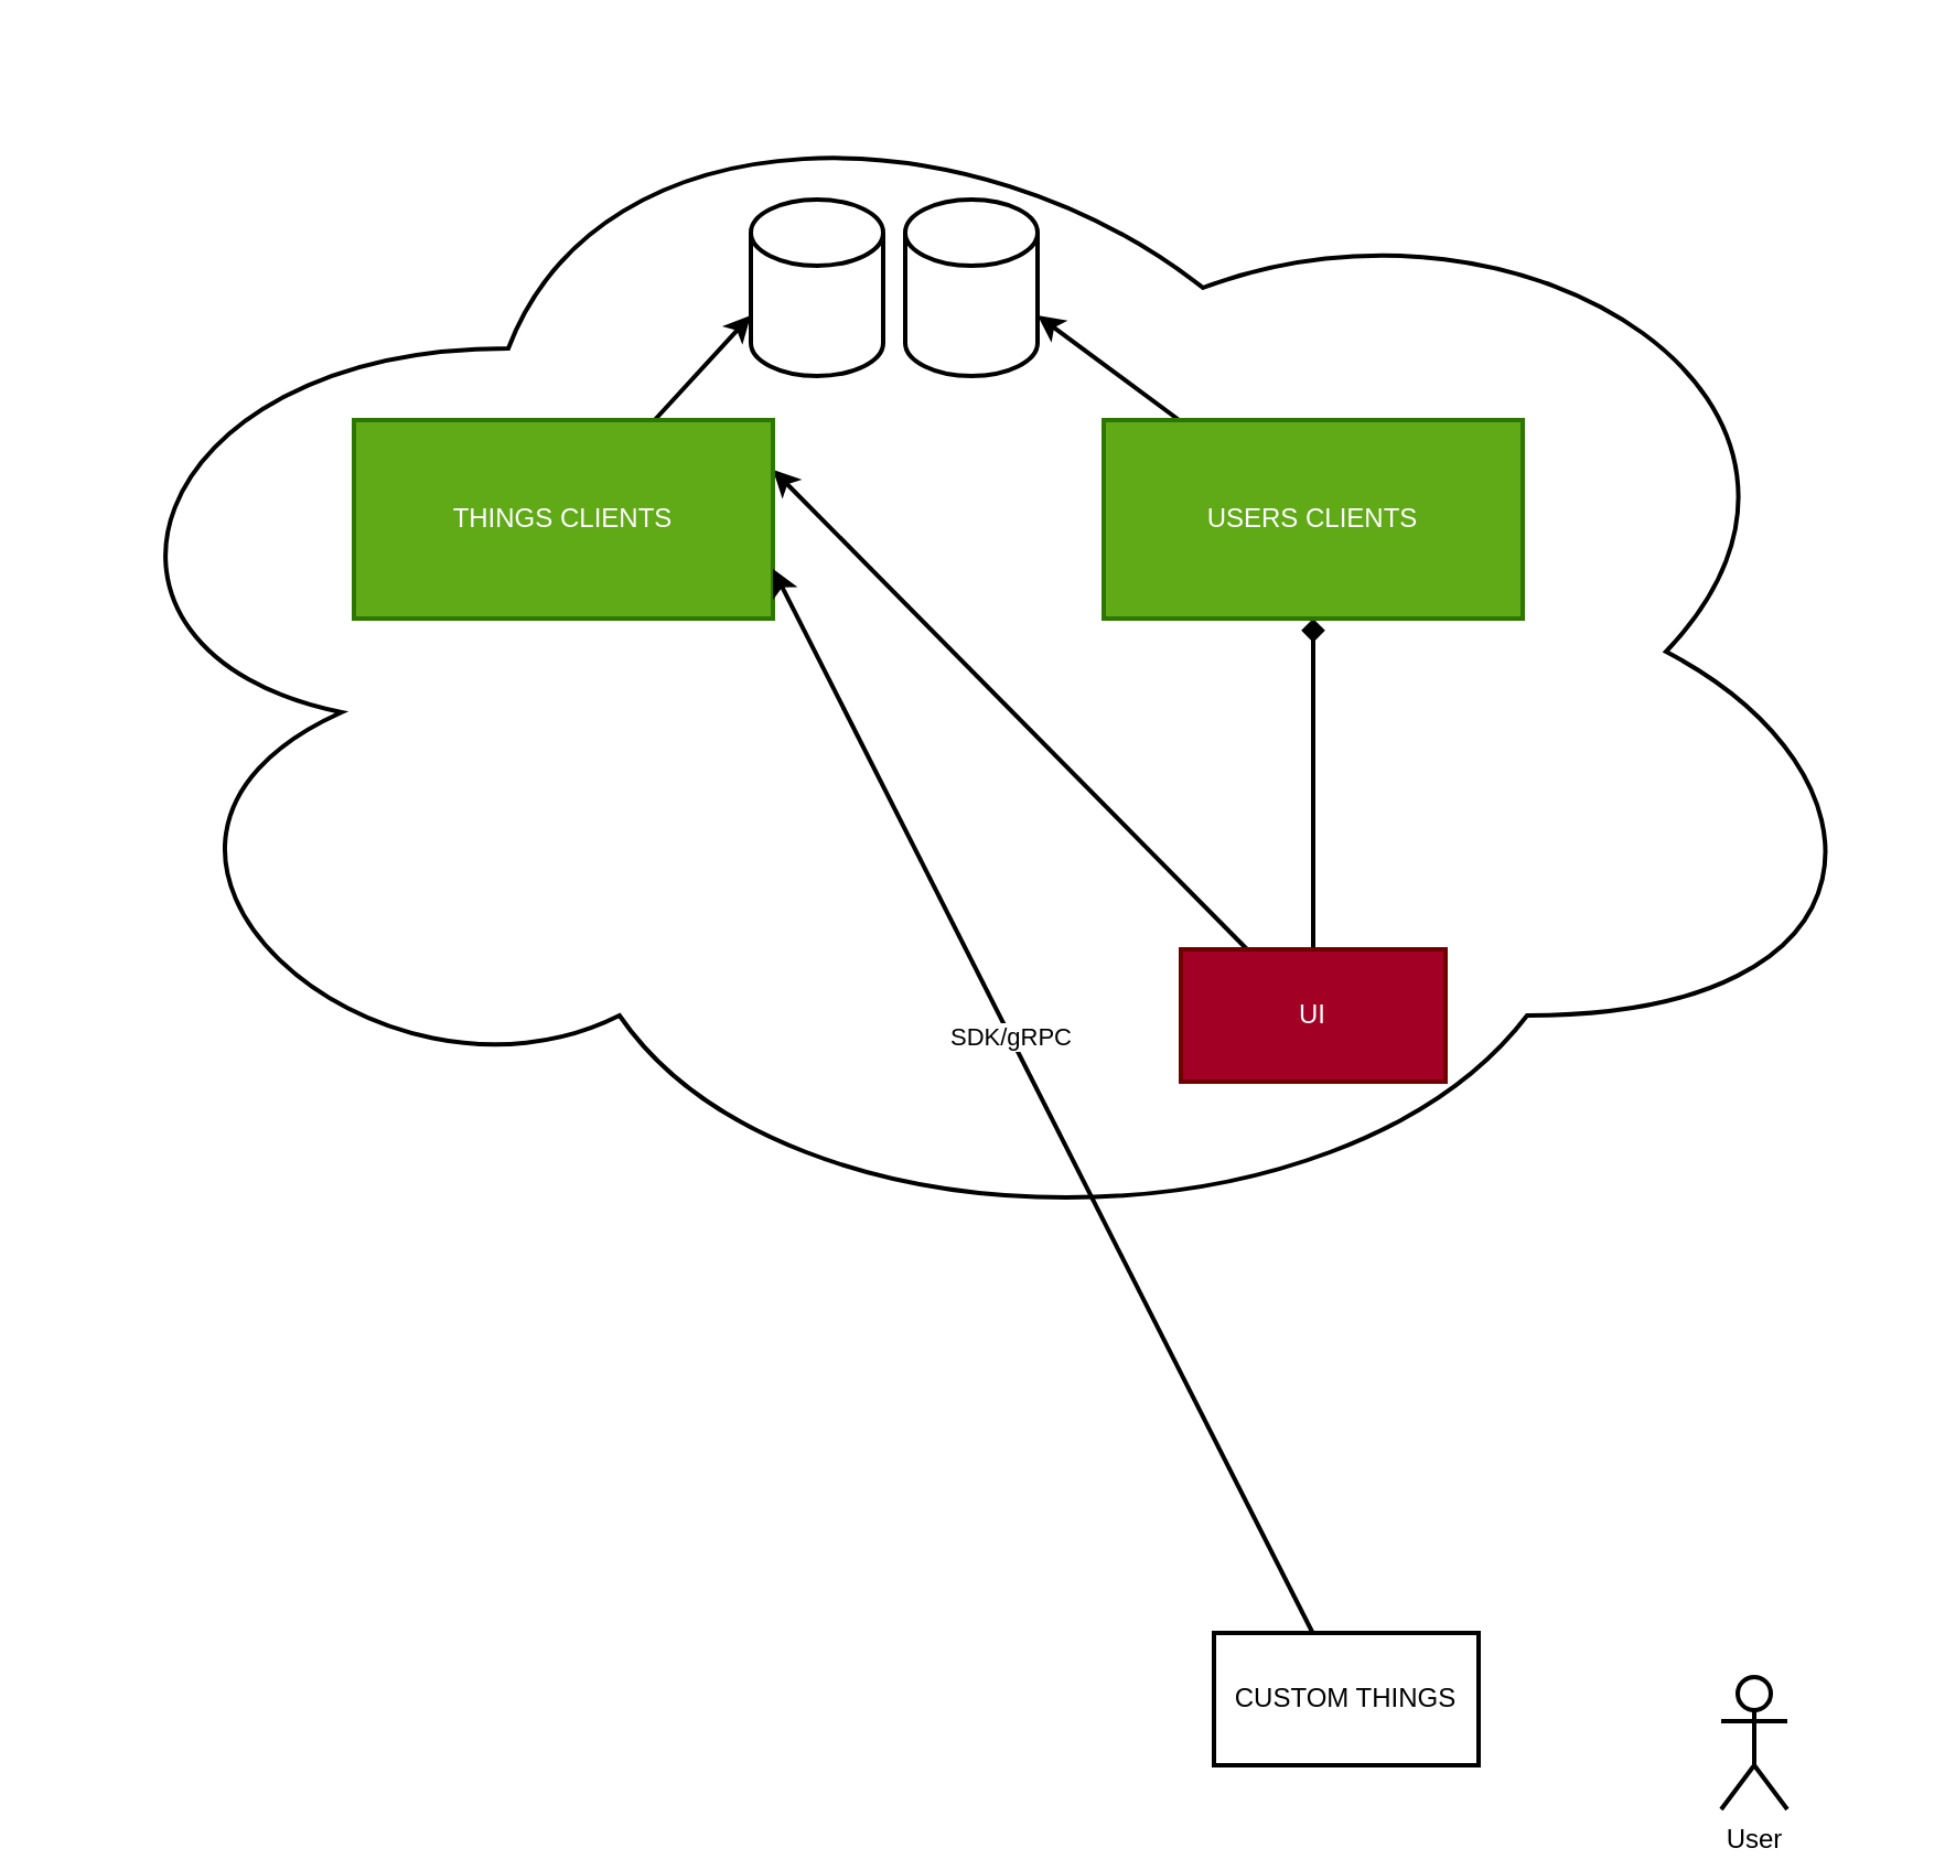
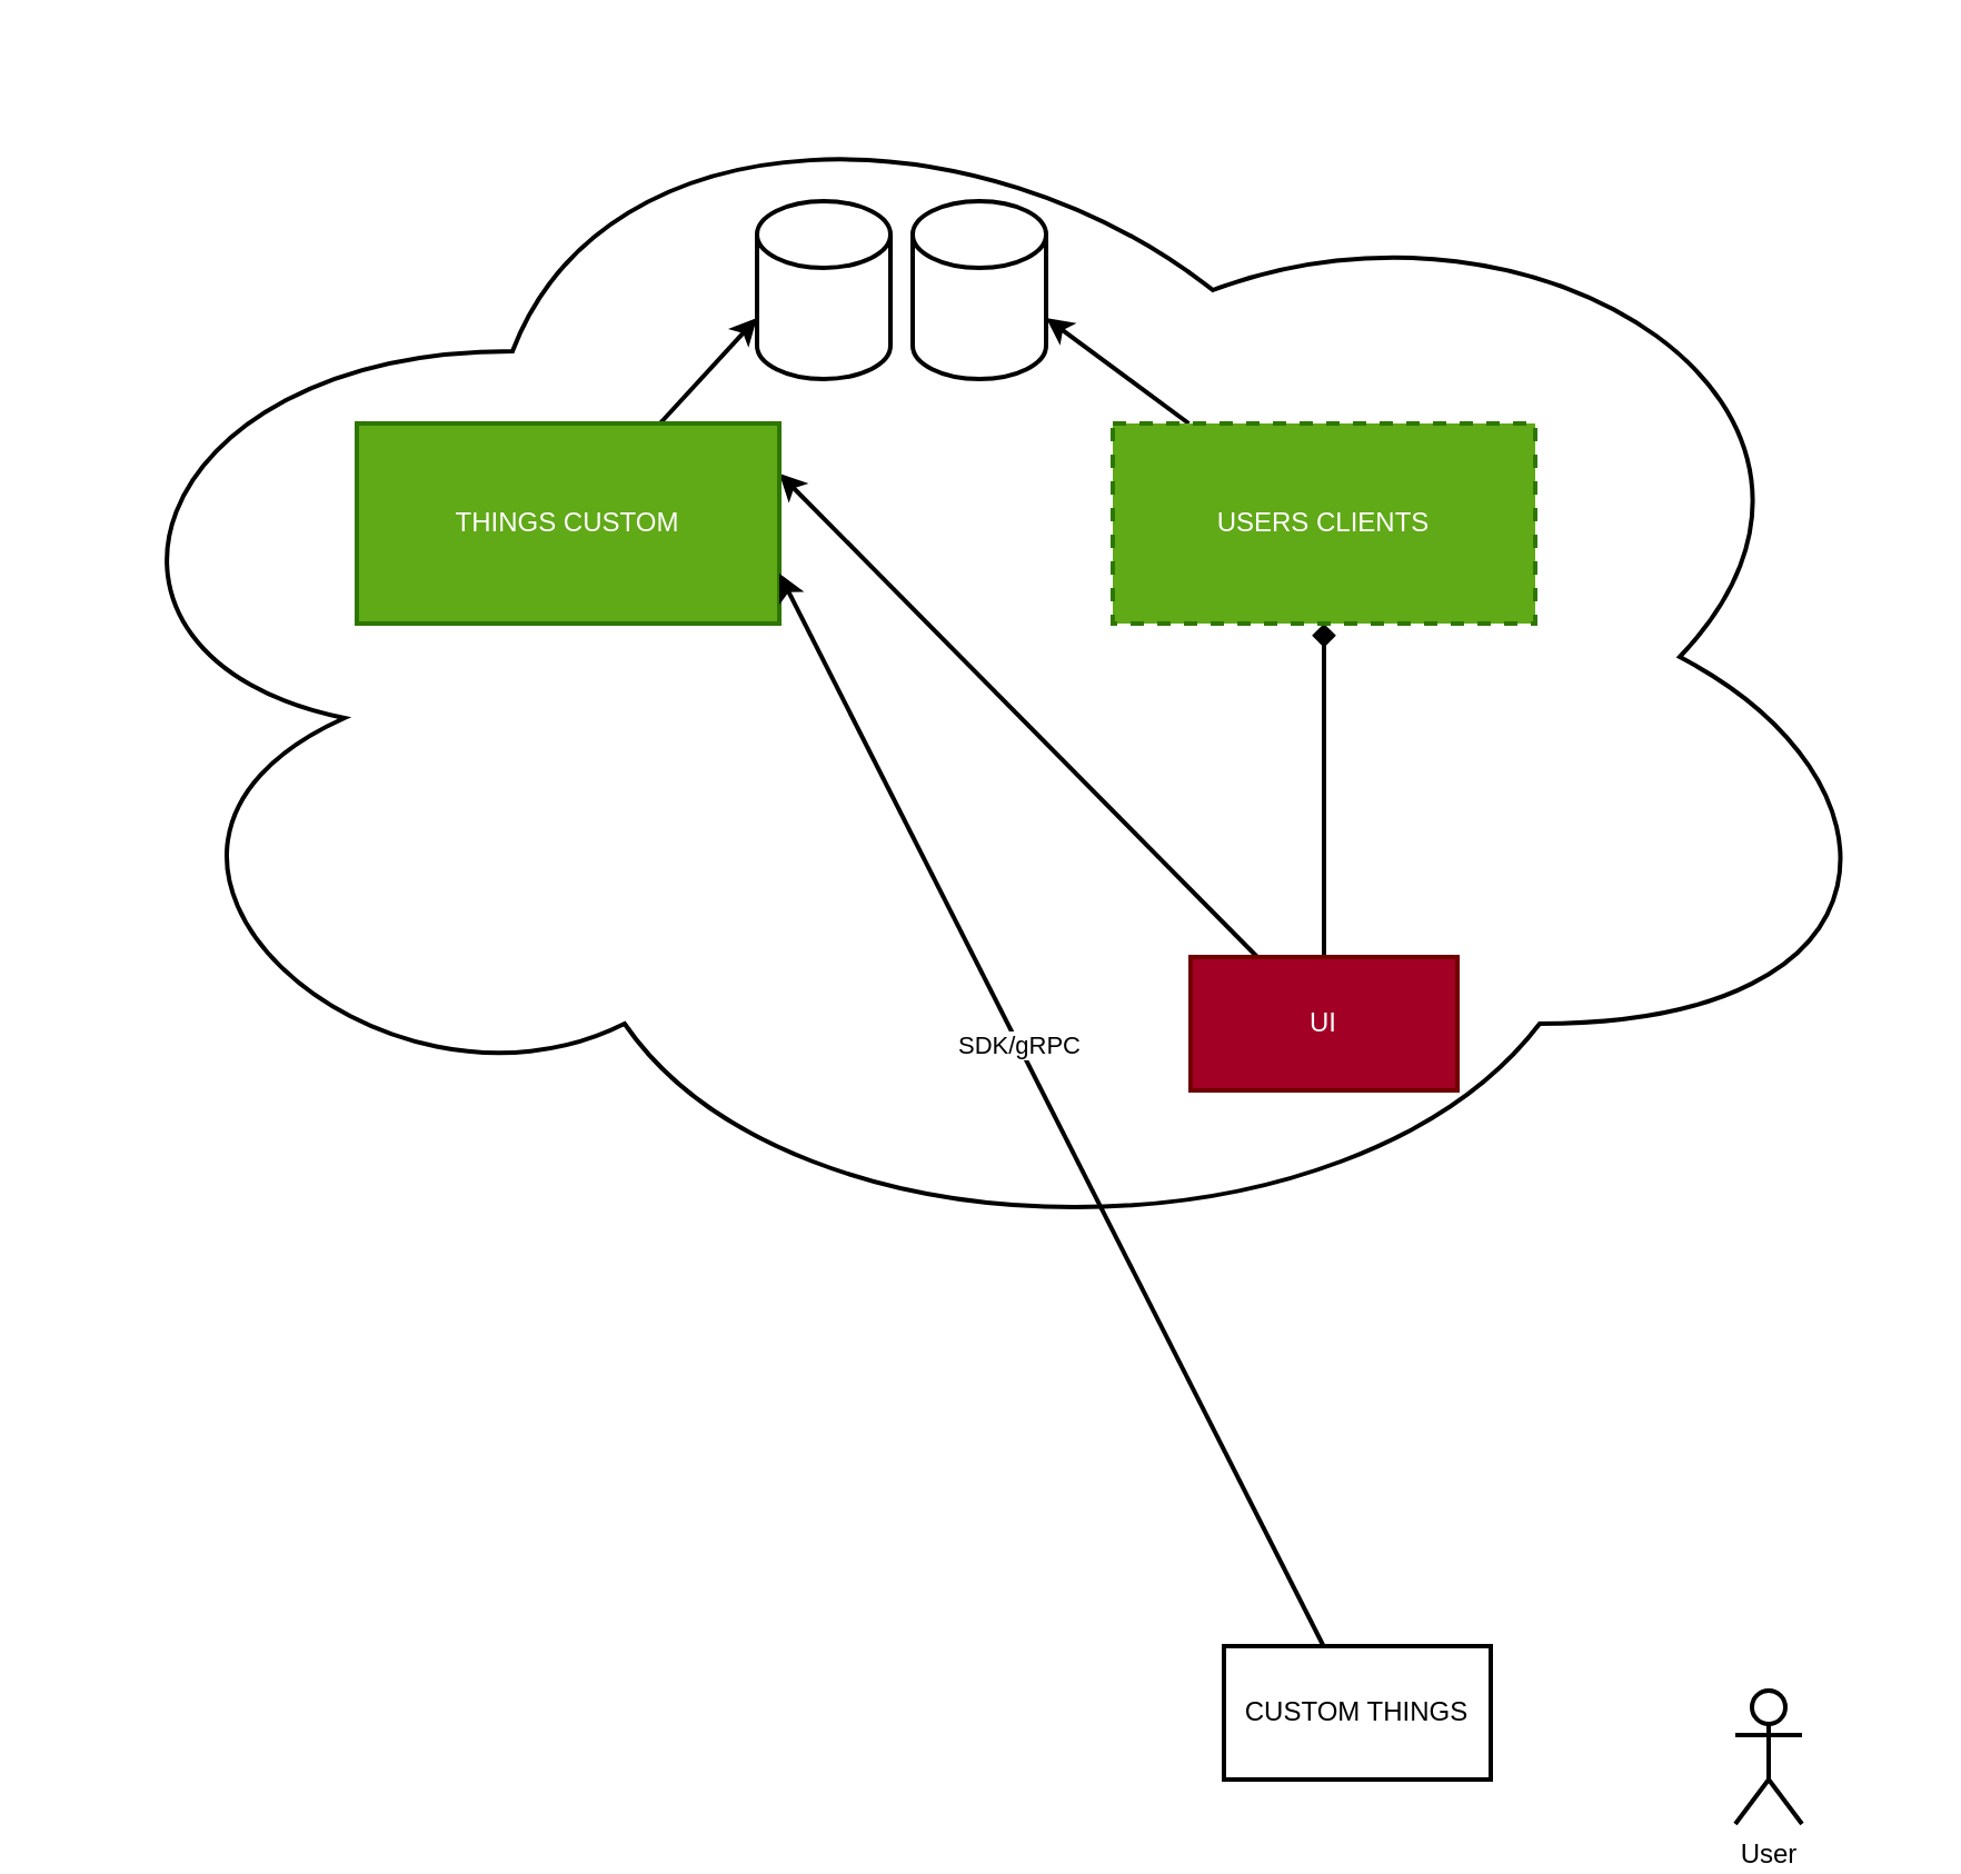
  <mxCell id="0" />
  <mxCell id="1" parent="0" />
  <mxCell id="2" value="" style="ellipse;shape=cloud;whiteSpace=wrap;html=1;fillColor=#FFFFFF;strokeWidth=2;" parent="1" vertex="1"><mxGeometry x="20" y="20" width="840" height="550" as="geometry" /></mxCell>
  <mxCell id="3" style="edgeStyle=none;html=1;entryX=0.5;entryY=1;entryDx=0;entryDy=0;strokeWidth=2;endArrow=diamond;" parent="1" source="15" target="9" edge="1"><mxGeometry relative="1" as="geometry" /></mxCell>
  <mxCell id="4" style="edgeStyle=none;html=1;exitX=0.25;exitY=0;exitDx=0;exitDy=0;entryX=1;entryY=0.25;entryDx=0;entryDy=0;strokeWidth=2;" parent="1" source="15" target="7" edge="1"><mxGeometry relative="1" as="geometry" /></mxCell>
  <mxCell id="5" value="User" style="shape=umlActor;verticalLabelPosition=bottom;verticalAlign=top;html=1;outlineConnect=0;strokeWidth=2;" parent="1" vertex="1"><mxGeometry x="780" y="760" width="30" height="60" as="geometry" /></mxCell>
  <mxCell id="6" style="edgeStyle=none;html=1;entryX=0;entryY=0;entryDx=0;entryDy=52.5;entryPerimeter=0;strokeWidth=2;" parent="1" source="7" target="10" edge="1"><mxGeometry relative="1" as="geometry" /></mxCell>
- <mxCell id="7" value="THINGS CLIENTS" style="rounded=0;whiteSpace=wrap;html=1;fillColor=#60a917;fontColor=#ffffff;strokeColor=#2D7600;strokeWidth=2;" parent="1" vertex="1"><mxGeometry x="160" y="190" width="190" height="90" as="geometry" /></mxCell>
+ <mxCell id="7" value="THINGS CUSTOM" style="rounded=0;whiteSpace=wrap;html=1;fillColor=#60a917;fontColor=#ffffff;strokeColor=#2D7600;strokeWidth=2;" parent="1" vertex="1"><mxGeometry x="160" y="190" width="190" height="90" as="geometry" /></mxCell>
  <mxCell id="8" style="edgeStyle=none;html=1;entryX=1;entryY=0;entryDx=0;entryDy=52.5;entryPerimeter=0;strokeWidth=2;" parent="1" source="9" target="11" edge="1"><mxGeometry relative="1" as="geometry" /></mxCell>
- <mxCell id="9" value="USERS CLIENTS" style="rounded=0;whiteSpace=wrap;html=1;fillColor=#60a917;fontColor=#ffffff;strokeColor=#2D7600;strokeWidth=2;" parent="1" vertex="1"><mxGeometry x="500" y="190" width="190" height="90" as="geometry" /></mxCell>
+ <mxCell id="9" value="USERS CLIENTS" style="rounded=0;whiteSpace=wrap;html=1;fillColor=#60a917;fontColor=#ffffff;strokeColor=#2D7600;strokeWidth=2;dashed=1;" parent="1" vertex="1"><mxGeometry x="500" y="190" width="190" height="90" as="geometry" /></mxCell>
  <mxCell id="10" value="" style="shape=cylinder3;whiteSpace=wrap;html=1;boundedLbl=1;backgroundOutline=1;size=15;strokeWidth=2;" parent="1" vertex="1"><mxGeometry x="340" y="90" width="60" height="80" as="geometry" /></mxCell>
  <mxCell id="11" value="" style="shape=cylinder3;whiteSpace=wrap;html=1;boundedLbl=1;backgroundOutline=1;size=15;strokeWidth=2;" parent="1" vertex="1"><mxGeometry x="410" y="90" width="60" height="80" as="geometry" /></mxCell>
  <mxCell id="12" style="edgeStyle=none;html=1;entryX=1;entryY=0.75;entryDx=0;entryDy=0;strokeWidth=2;" parent="1" source="14" target="7" edge="1"><mxGeometry relative="1" as="geometry" /></mxCell>
  <mxCell id="13" value="SDK/gRPC" style="edgeLabel;html=1;align=center;verticalAlign=middle;resizable=0;points=[];" parent="12" vertex="1" connectable="0"><mxGeometry x="0.119" relative="1" as="geometry"><mxPoint as="offset" /></mxGeometry></mxCell>
  <mxCell id="14" value="CUSTOM THINGS" style="rounded=0;whiteSpace=wrap;html=1;strokeWidth=2;" parent="1" vertex="1"><mxGeometry x="550" y="740" width="120" height="60" as="geometry" /></mxCell>
  <mxCell id="15" value="UI" style="rounded=0;whiteSpace=wrap;html=1;fillColor=#a20025;fontColor=#ffffff;strokeColor=#6F0000;strokeWidth=2;" parent="1" vertex="1"><mxGeometry x="535" y="430" width="120" height="60" as="geometry" /></mxCell>
